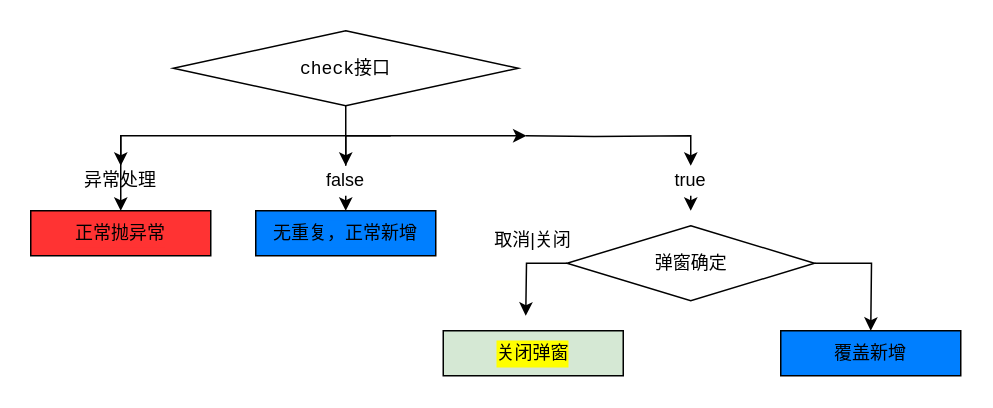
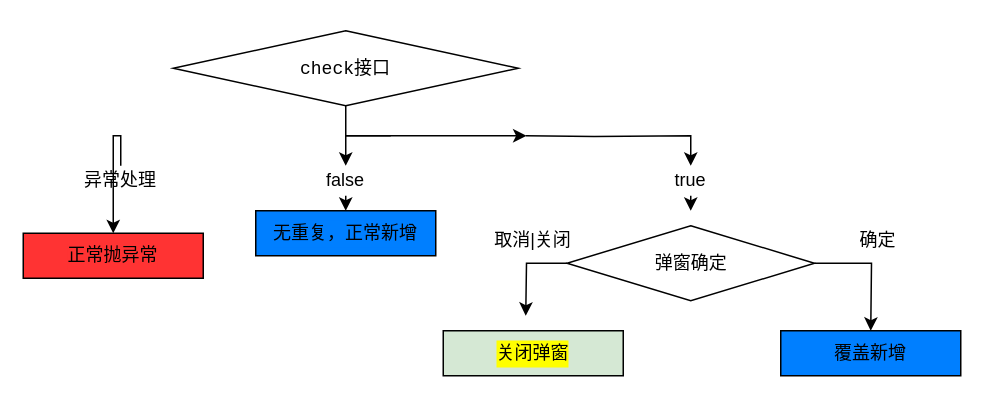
  <mxCell id="0" />
  <mxCell id="1" parent="0" />
  <mxCell id="2" style="edgeStyle=orthogonalEdgeStyle;rounded=0;orthogonalLoop=1;jettySize=auto;html=1;exitX=0.5;exitY=1;exitDx=0;exitDy=0;entryX=0.5;entryY=0;entryDx=0;entryDy=0;" parent="1" edge="1" source="13"><mxGeometry relative="1" as="geometry"><mxPoint x="350" y="90" as="sourcePoint" /><mxPoint x="230" y="140" as="targetPoint" /></mxGeometry></mxCell>
  <mxCell id="3" style="edgeStyle=orthogonalEdgeStyle;rounded=0;orthogonalLoop=1;jettySize=auto;html=1;exitX=0.5;exitY=1;exitDx=0;exitDy=0;" parent="1" edge="1" source="15"><mxGeometry relative="1" as="geometry"><mxPoint x="460" y="140" as="targetPoint" /><mxPoint x="350" y="90" as="sourcePoint" /></mxGeometry></mxCell>
  <mxCell id="4" value="&lt;div style=&quot;font-family: &amp;#34;menlo&amp;#34; , &amp;#34;monaco&amp;#34; , &amp;#34;courier new&amp;#34; , monospace ; line-height: 18px&quot;&gt;无重复，正常新增&lt;/div&gt;" style="rounded=0;whiteSpace=wrap;html=1;labelBackgroundColor=#007FFF;strokeColor=#000000;fillColor=#007FFF;" parent="1" vertex="1"><mxGeometry x="170" y="140" width="120" height="30" as="geometry" /></mxCell>
  <mxCell id="5" style="edgeStyle=orthogonalEdgeStyle;rounded=0;orthogonalLoop=1;jettySize=auto;html=1;exitX=0.5;exitY=0;exitDx=0;exitDy=0;entryX=0.5;entryY=0;entryDx=0;entryDy=0;" edge="1" parent="1" source="19" target="17"><mxGeometry relative="1" as="geometry"><mxPoint x="80" y="130" as="targetPoint" /><Array as="points"><mxPoint x="80" y="90" /></Array></mxGeometry></mxCell>
  <mxCell id="6" style="edgeStyle=orthogonalEdgeStyle;rounded=0;orthogonalLoop=1;jettySize=auto;html=1;exitX=0;exitY=0.5;exitDx=0;exitDy=0;" parent="1" source="8" edge="1"><mxGeometry relative="1" as="geometry"><mxPoint x="350" y="210" as="targetPoint" /></mxGeometry></mxCell>
  <mxCell id="7" style="edgeStyle=orthogonalEdgeStyle;rounded=0;orthogonalLoop=1;jettySize=auto;html=1;exitX=1;exitY=0.5;exitDx=0;exitDy=0;" parent="1" source="8" edge="1"><mxGeometry relative="1" as="geometry"><mxPoint x="580" y="220" as="targetPoint" /></mxGeometry></mxCell>
  <mxCell id="8" value="&lt;div style=&quot;font-family: &amp;#34;menlo&amp;#34; , &amp;#34;monaco&amp;#34; , &amp;#34;courier new&amp;#34; , monospace ; line-height: 18px&quot;&gt;弹窗确定&lt;/div&gt;" style="rhombus;whiteSpace=wrap;html=1;labelBackgroundColor=#ffffff;strokeColor=#000000;" parent="1" vertex="1"><mxGeometry x="377.5" y="150" width="165" height="50" as="geometry" /></mxCell>
  <mxCell id="9" style="edgeStyle=orthogonalEdgeStyle;rounded=0;orthogonalLoop=1;jettySize=auto;html=1;exitX=0.5;exitY=1;exitDx=0;exitDy=0;" parent="1" source="10" edge="1"><mxGeometry relative="1" as="geometry"><mxPoint x="350" y="90" as="targetPoint" /></mxGeometry></mxCell>
  <mxCell id="10" value="&lt;div style=&quot;font-family: &amp;#34;menlo&amp;#34; , &amp;#34;monaco&amp;#34; , &amp;#34;courier new&amp;#34; , monospace ; line-height: 18px&quot;&gt;check接口&lt;br&gt;&lt;/div&gt;" style="rhombus;whiteSpace=wrap;html=1;labelBackgroundColor=#ffffff;strokeColor=#000000;" parent="1" vertex="1"><mxGeometry x="115" y="20" width="230" height="50" as="geometry" /></mxCell>
  <mxCell id="11" value="取消|关闭" style="text;html=1;strokeColor=none;fillColor=none;align=center;verticalAlign=middle;whiteSpace=wrap;rounded=0;labelBackgroundColor=#ffffff;" parent="1" vertex="1"><mxGeometry x="320" y="150" width="70" height="20" as="geometry" /></mxCell>
+ <mxCell id="12" value="确定" style="text;html=1;strokeColor=none;fillColor=none;align=center;verticalAlign=middle;whiteSpace=wrap;rounded=0;labelBackgroundColor=#ffffff;" parent="1" vertex="1"><mxGeometry x="550" y="150" width="70" height="20" as="geometry" /></mxCell>
  <mxCell id="13" value="false" style="text;html=1;strokeColor=none;fillColor=none;align=center;verticalAlign=middle;whiteSpace=wrap;rounded=0;labelBackgroundColor=#ffffff;" parent="1" vertex="1"><mxGeometry x="210" y="110" width="40" height="20" as="geometry" /></mxCell>
  <mxCell id="14" style="edgeStyle=orthogonalEdgeStyle;rounded=0;orthogonalLoop=1;jettySize=auto;html=1;entryX=0.5;entryY=0;entryDx=0;entryDy=0;" edge="1" parent="1" target="13"><mxGeometry relative="1" as="geometry"><mxPoint x="260" y="90" as="sourcePoint" /><mxPoint x="230" y="140" as="targetPoint" /></mxGeometry></mxCell>
  <mxCell id="15" value="true" style="text;html=1;strokeColor=none;fillColor=none;align=center;verticalAlign=middle;whiteSpace=wrap;rounded=0;labelBackgroundColor=#ffffff;" parent="1" vertex="1"><mxGeometry x="440" y="110" width="40" height="20" as="geometry" /></mxCell>
  <mxCell id="16" style="edgeStyle=orthogonalEdgeStyle;rounded=0;orthogonalLoop=1;jettySize=auto;html=1;exitX=0.5;exitY=1;exitDx=0;exitDy=0;" edge="1" parent="1" target="15"><mxGeometry relative="1" as="geometry"><mxPoint x="460" y="140" as="targetPoint" /><mxPoint x="350" y="90" as="sourcePoint" /></mxGeometry></mxCell>
- <mxCell id="17" value="&lt;div style=&quot;font-family: &amp;quot;menlo&amp;quot; , &amp;quot;monaco&amp;quot; , &amp;quot;courier new&amp;quot; , monospace ; line-height: 18px&quot;&gt;正常抛异常&lt;/div&gt;" style="rounded=0;whiteSpace=wrap;html=1;labelBackgroundColor=#FF3333;strokeColor=#000000;fillColor=#FF3333;" vertex="1" parent="1"><mxGeometry x="20" y="140" width="120" height="30" as="geometry" /></mxCell>
- <mxCell id="18" style="edgeStyle=orthogonalEdgeStyle;rounded=0;orthogonalLoop=1;jettySize=auto;html=1;exitX=0.5;exitY=0;exitDx=0;exitDy=0;entryX=0.5;entryY=0;entryDx=0;entryDy=0;" edge="1" parent="1" source="13" target="19"><mxGeometry relative="1" as="geometry"><mxPoint x="80" y="140" as="targetPoint" /><mxPoint x="230" y="110" as="sourcePoint" /><Array as="points"><mxPoint x="230" y="90" /></Array></mxGeometry></mxCell>
+ <mxCell id="17" value="&lt;div style=&quot;font-family: &amp;quot;menlo&amp;quot; , &amp;quot;monaco&amp;quot; , &amp;quot;courier new&amp;quot; , monospace ; line-height: 18px&quot;&gt;正常抛异常&lt;/div&gt;" style="rounded=0;whiteSpace=wrap;html=1;labelBackgroundColor=#FF3333;strokeColor=#000000;fillColor=#FF3333;" vertex="1" parent="1"><mxGeometry x="15" y="155" width="120" height="30" as="geometry" /></mxCell>
  <mxCell id="19" value="异常处理" style="text;html=1;strokeColor=none;fillColor=none;align=center;verticalAlign=middle;whiteSpace=wrap;rounded=0;" vertex="1" parent="1"><mxGeometry x="50" y="110" width="60" height="20" as="geometry" /></mxCell>
  <mxCell id="20" value="&lt;div style=&quot;font-family: &amp;#34;menlo&amp;#34; , &amp;#34;monaco&amp;#34; , &amp;#34;courier new&amp;#34; , monospace ; line-height: 18px&quot;&gt;覆盖新增&lt;/div&gt;" style="rounded=0;whiteSpace=wrap;html=1;labelBackgroundColor=#007FFF;strokeColor=#000000;fillColor=#007FFF;" vertex="1" parent="1"><mxGeometry x="520" y="220" width="120" height="30" as="geometry" /></mxCell>
  <mxCell id="21" value="&lt;div style=&quot;font-family: &amp;#34;menlo&amp;#34; , &amp;#34;monaco&amp;#34; , &amp;#34;courier new&amp;#34; , monospace ; line-height: 18px&quot;&gt;关闭弹窗&lt;/div&gt;" style="rounded=0;whiteSpace=wrap;html=1;labelBackgroundColor=#FFFF00;strokeColor=#000000;fillColor=#d5e8d4;" vertex="1" parent="1"><mxGeometry x="295" y="220" width="120" height="30" as="geometry" /></mxCell>
